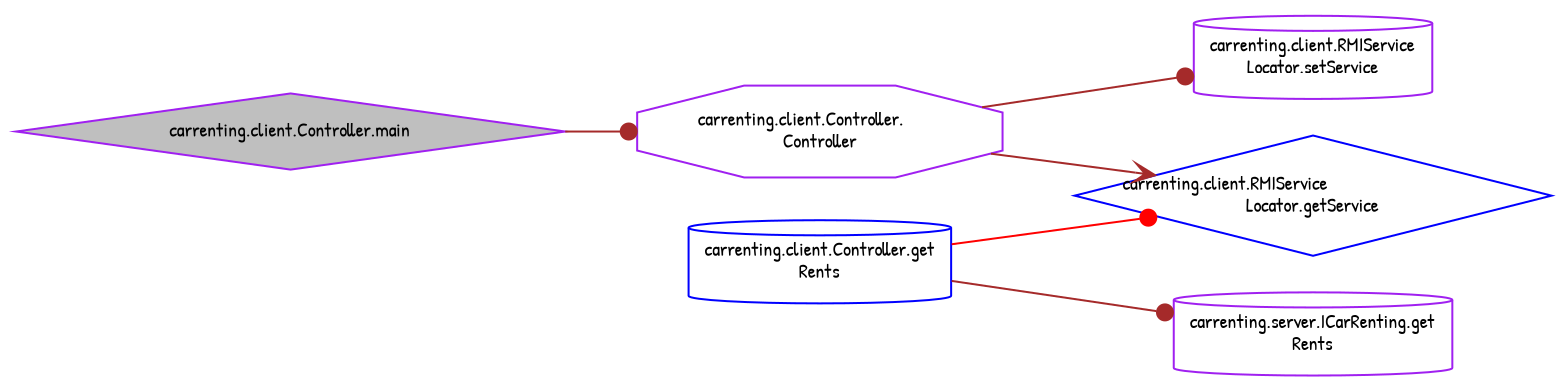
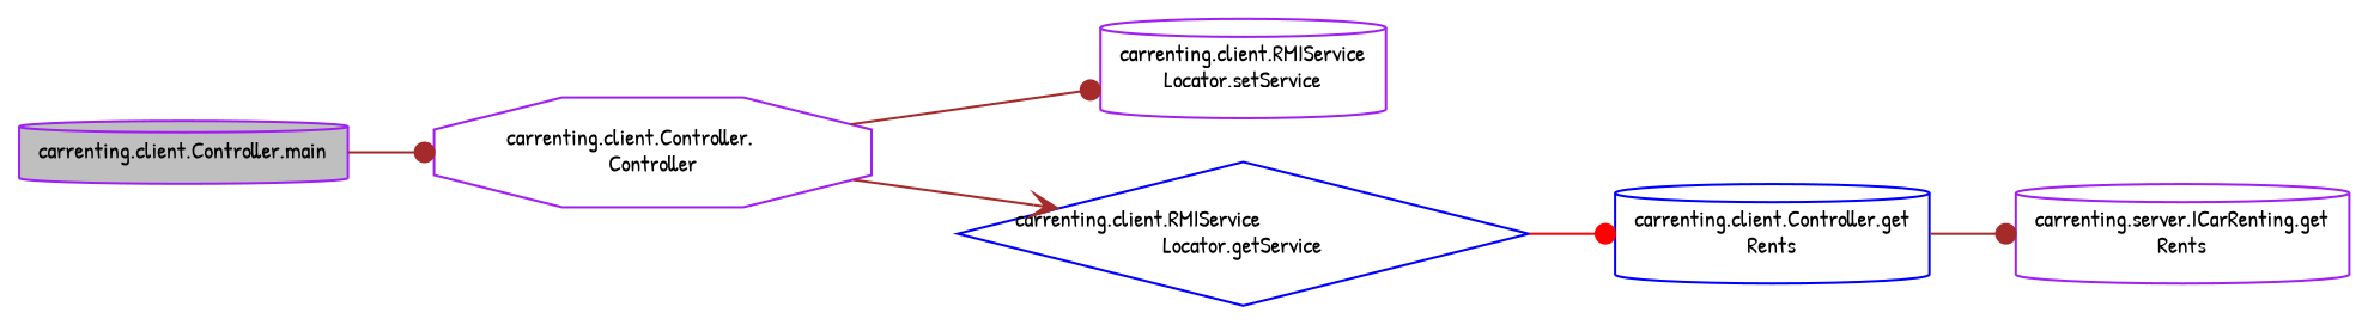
  digraph {
    fontname="Patrick Hand"
    rankdir=LR
    node [color=purple fillcolor=white fontname="Patrick Hand" fontsize=10 shape=cylinder style=filled]
    edge [arrowhead=dot color=brown fontname="Patrick Hand" fontsize=10 labelfontname=Helvetica labelfontsize=10 style=solid]
-   n1 [fillcolor=grey75 fontcolor=black height=0.2 label="carrenting.client.Controller.main" shape=diamond width=0.4]
+   n1 [fillcolor=grey75 fontcolor=black height=0.2 label="carrenting.client.Controller.main" width=0.4]
    n2 [height=0.2 label="carrenting.client.Controller.\lController" shape=octagon width=0.4]
    n3 [height=0.2 label="carrenting.client.RMIService\lLocator.setService" width=0.4]
    n4 [color=blue height=0.2 label="carrenting.client.RMIService\lLocator.getService" shape=diamond width=0.4]
    n5 [color=blue height=0.2 label="carrenting.client.Controller.get\lRents" width=0.4]
    n6 [height=0.2 label="carrenting.server.ICarRenting.get\lRents" width=0.4]
    n1 -> n2
    n2 -> n3
    n2 -> n4 [arrowhead=vee]
-   n5 -> n4 [color=red]
+   n4 -> n5 [color=red]
    n5 -> n6
  }
